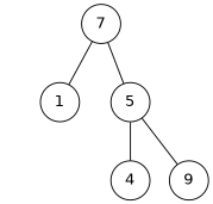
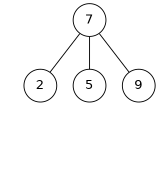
  graph {
    fontname="DejaVu Sans"
    ordering=out
    node [fontname="DejaVu Sans" shape=circle]
    edge [fontname="DejaVu Sans"]
    n1 [label=7]
-   n2 [label=1]
+   n2 [label=2]
    n3 [label=5]
    NULL0 [style=invis shape=""]
-   n5 [label=4]
    n6 [label=9]
    n1 -- n2
    n1 -- n3
    n2 -- NULL0 [style=invis]
-   n3 -- n5
-   n3 -- n6
+   n1 -- n6
  }
